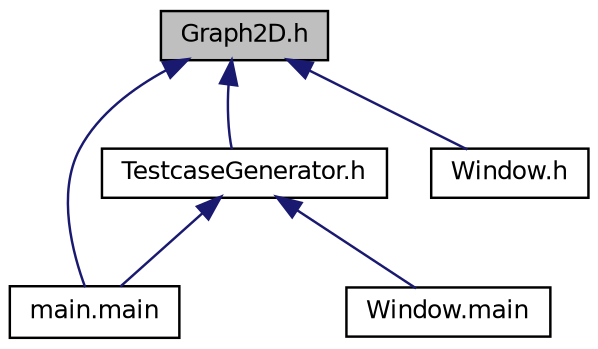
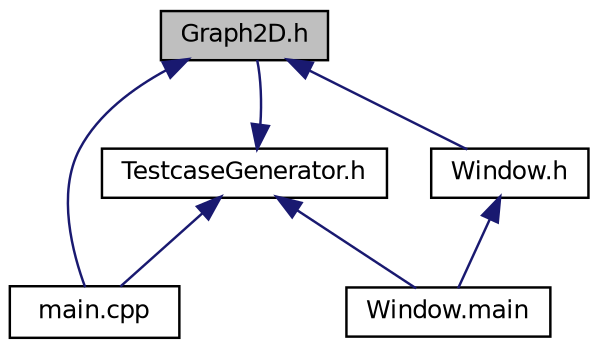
  digraph {
    node [color=black fillcolor=white fontname=Helvetica fontsize=10 shape=record style=filled]
    edge [color=midnightblue dir=back fontname=Helvetica fontsize=10 labelfontname=Helvetica labelfontsize=10 style=solid]
    n1 [fillcolor=grey75 fontcolor=black height=0.2 label="Graph2D.h" width=0.4]
-   n2 [height=0.2 label="main.main" width=0.4]
+   n2 [height=0.2 label="main.cpp" width=0.4]
    n3 [height=0.2 label="TestcaseGenerator.h" width=0.4]
    n4 [height=0.2 label="Window.h" width=0.4]
    n5 [height=0.2 label="Window.main" width=0.4]
    n1 -> n2
-   n1 -> n3
+   n3 -> n1
    n1 -> n4
    n3 -> n2
    n3 -> n5
+   n4 -> n5
  }
